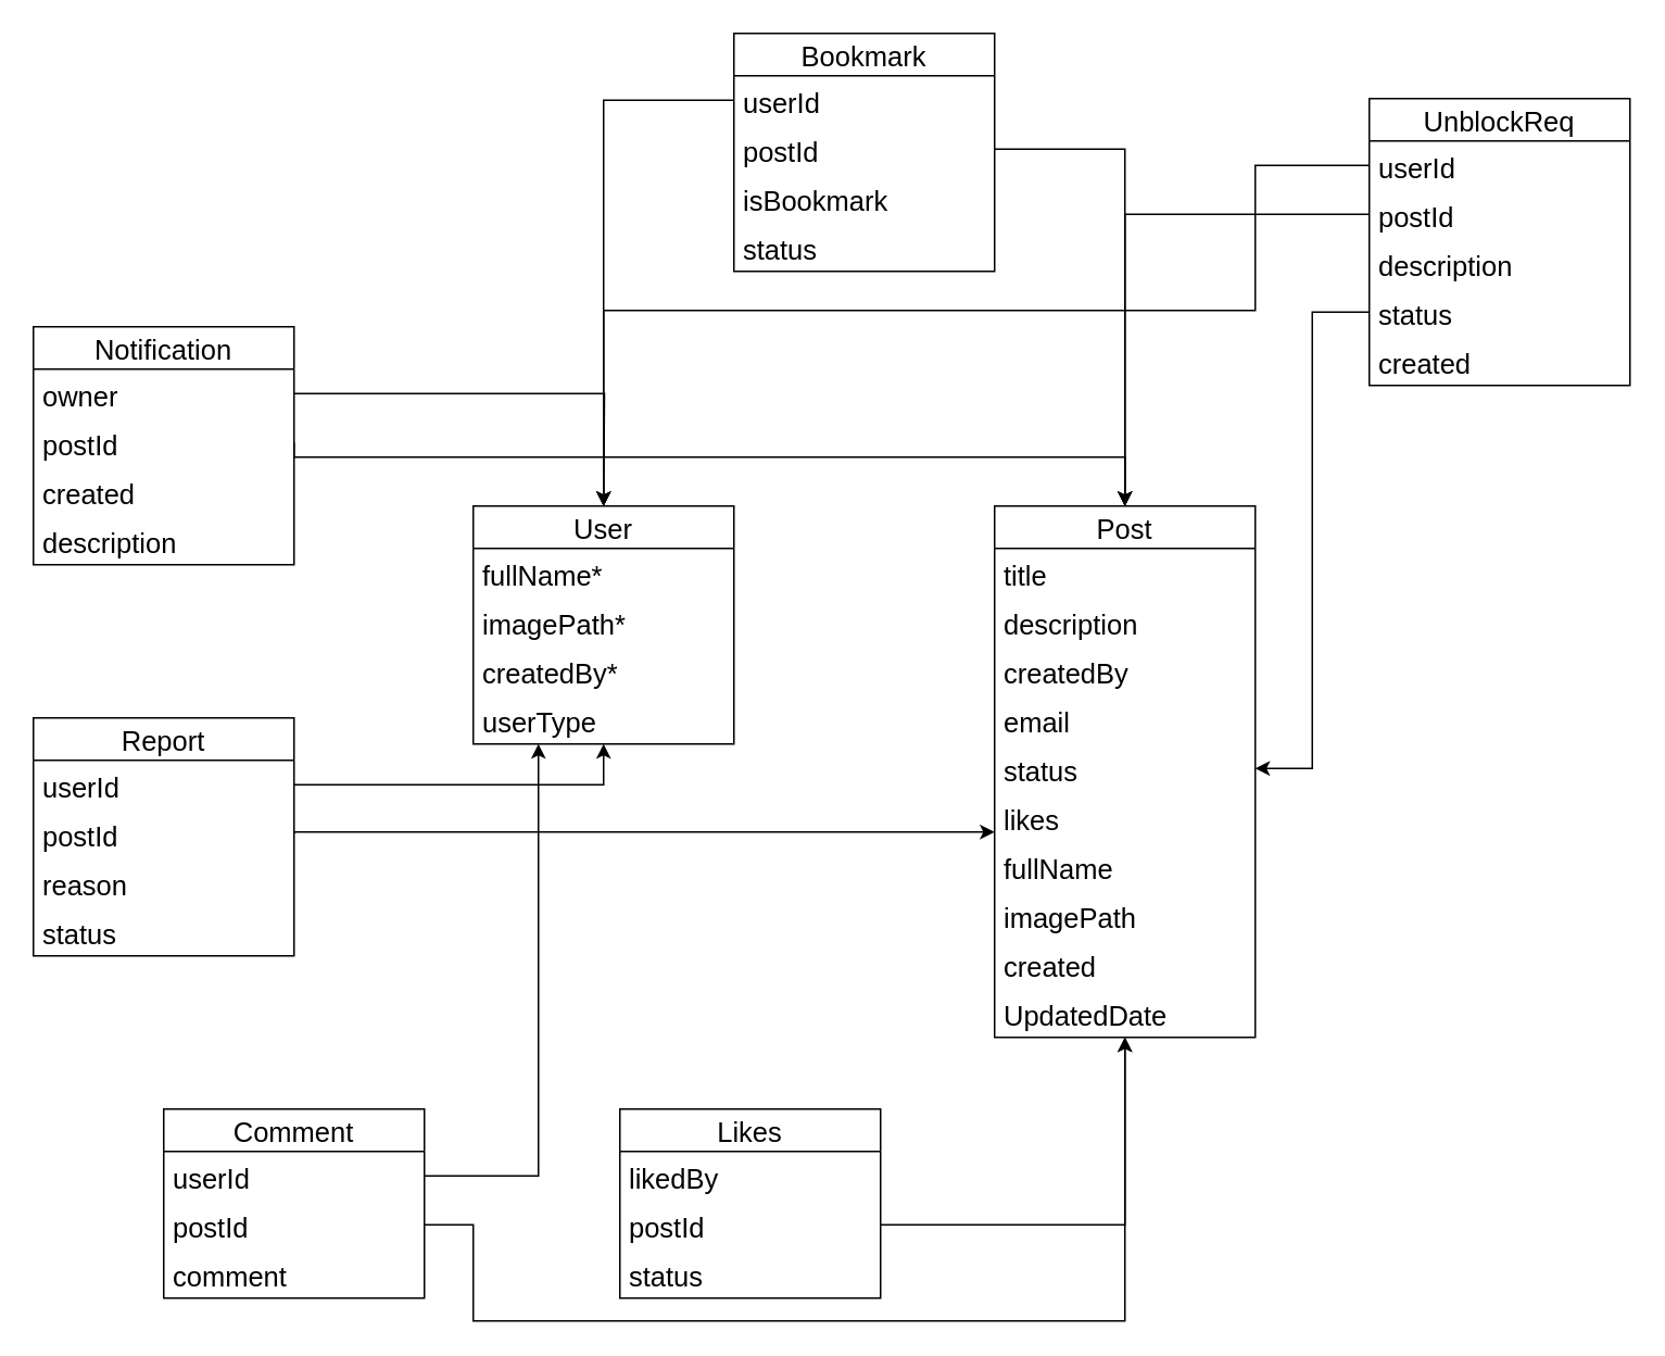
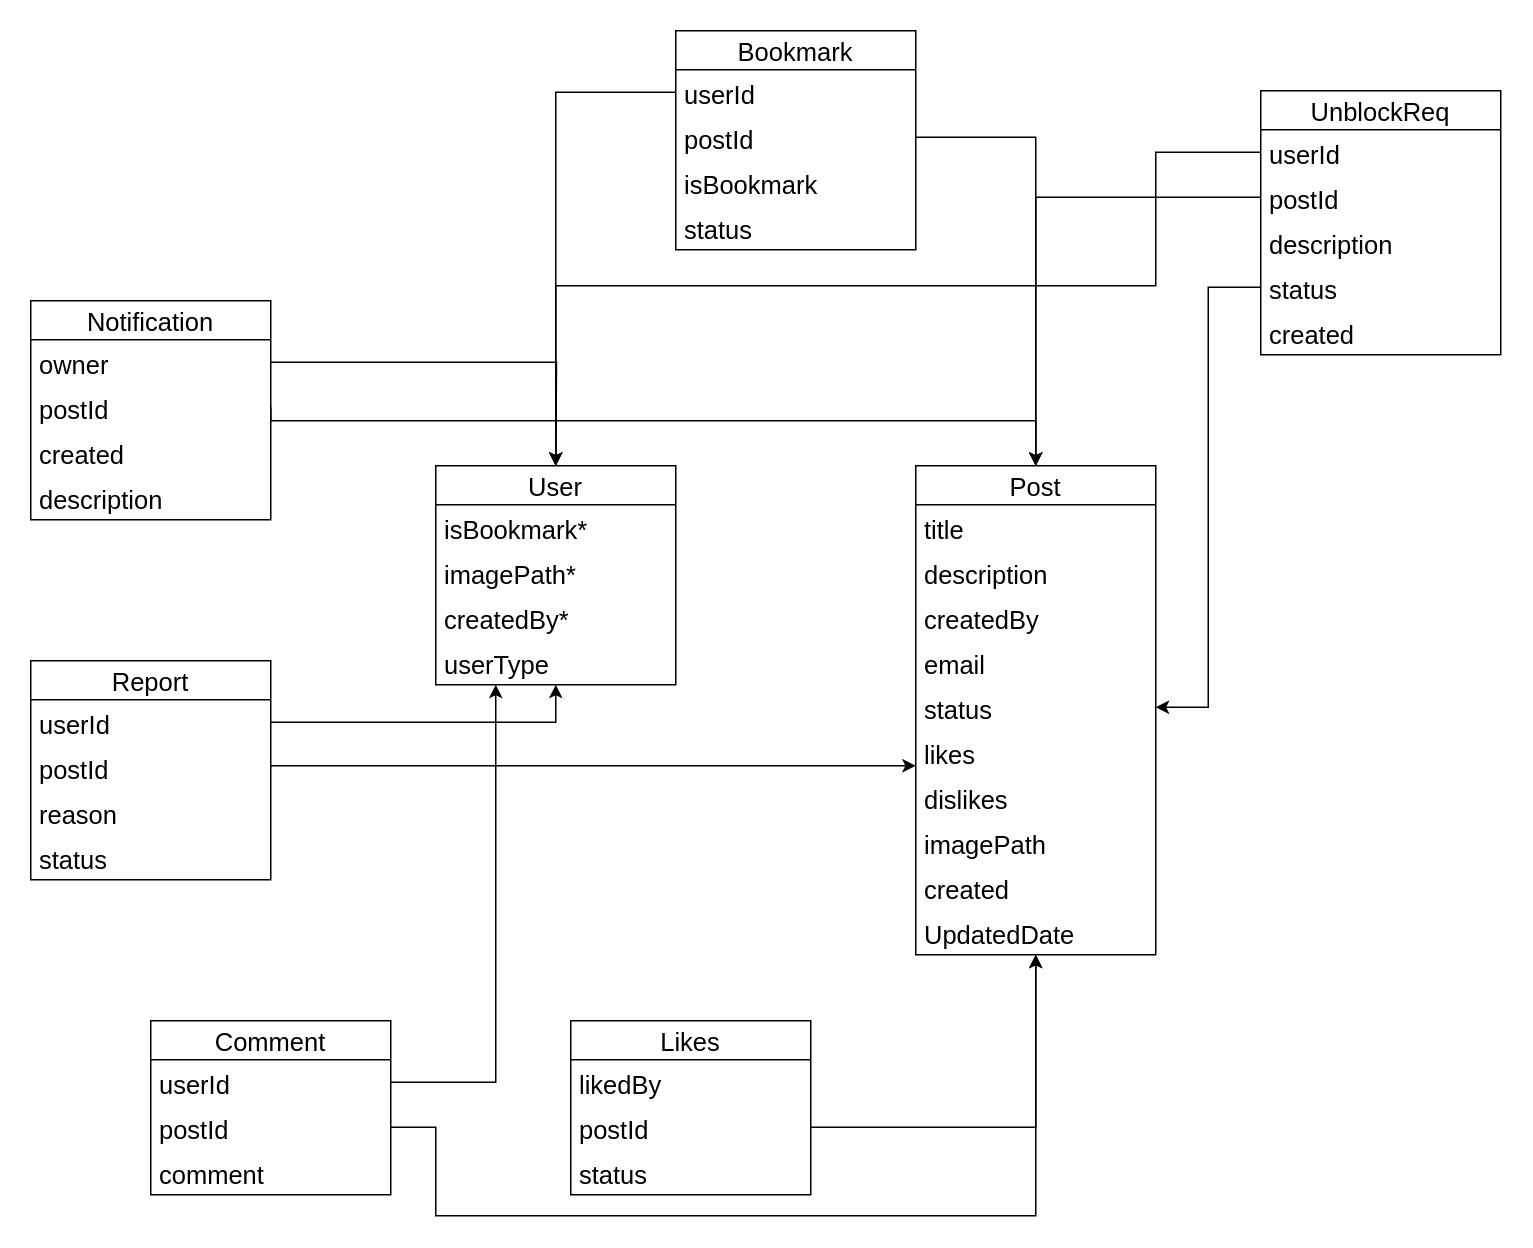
  <mxCell id="0" />
  <mxCell id="1" parent="0" />
  <mxCell id="2" value="User" style="swimlane;fontStyle=0;childLayout=stackLayout;horizontal=1;startSize=26;horizontalStack=0;resizeParent=1;resizeParentMax=0;resizeLast=0;collapsible=1;marginBottom=0;align=center;fontSize=17;strokeWidth=1;" vertex="1" parent="1"><mxGeometry x="290" y="310" width="160" height="146" as="geometry" /></mxCell>
- <mxCell id="3" value="fullName*" style="text;strokeColor=none;fillColor=none;spacingLeft=4;spacingRight=4;overflow=hidden;rotatable=0;points=[[0,0.5],[1,0.5]];portConstraint=eastwest;fontSize=17;strokeWidth=1;" vertex="1" parent="2"><mxGeometry y="26" width="160" height="30" as="geometry" /></mxCell>
+ <mxCell id="3" value="isBookmark*" style="text;strokeColor=none;fillColor=none;spacingLeft=4;spacingRight=4;overflow=hidden;rotatable=0;points=[[0,0.5],[1,0.5]];portConstraint=eastwest;fontSize=17;strokeWidth=1;" vertex="1" parent="2"><mxGeometry y="26" width="160" height="30" as="geometry" /></mxCell>
  <mxCell id="4" value="imagePath*" style="text;strokeColor=none;fillColor=none;spacingLeft=4;spacingRight=4;overflow=hidden;rotatable=0;points=[[0,0.5],[1,0.5]];portConstraint=eastwest;fontSize=17;strokeWidth=1;" vertex="1" parent="2"><mxGeometry y="56" width="160" height="30" as="geometry" /></mxCell>
  <mxCell id="5" value="createdBy*" style="text;strokeColor=none;fillColor=none;spacingLeft=4;spacingRight=4;overflow=hidden;rotatable=0;points=[[0,0.5],[1,0.5]];portConstraint=eastwest;fontSize=17;strokeWidth=1;" vertex="1" parent="2"><mxGeometry y="86" width="160" height="30" as="geometry" /></mxCell>
  <mxCell id="6" value="userType" style="text;strokeColor=none;fillColor=none;spacingLeft=4;spacingRight=4;overflow=hidden;rotatable=0;points=[[0,0.5],[1,0.5]];portConstraint=eastwest;fontSize=17;strokeWidth=1;" vertex="1" parent="2"><mxGeometry y="116" width="160" height="30" as="geometry" /></mxCell>
  <mxCell id="7" value="Post" style="swimlane;fontStyle=0;childLayout=stackLayout;horizontal=1;startSize=26;horizontalStack=0;resizeParent=1;resizeParentMax=0;resizeLast=0;collapsible=1;marginBottom=0;align=center;fontSize=17;strokeWidth=1;labelBackgroundColor=none;" vertex="1" parent="1"><mxGeometry x="610" y="310" width="160" height="326" as="geometry" /></mxCell>
  <mxCell id="8" value="title" style="text;strokeColor=none;fillColor=none;spacingLeft=4;spacingRight=4;overflow=hidden;rotatable=0;points=[[0,0.5],[1,0.5]];portConstraint=eastwest;fontSize=17;strokeWidth=1;" vertex="1" parent="7"><mxGeometry y="26" width="160" height="30" as="geometry" /></mxCell>
  <mxCell id="9" value="description" style="text;strokeColor=none;fillColor=none;spacingLeft=4;spacingRight=4;overflow=hidden;rotatable=0;points=[[0,0.5],[1,0.5]];portConstraint=eastwest;fontSize=17;strokeWidth=1;" vertex="1" parent="7"><mxGeometry y="56" width="160" height="30" as="geometry" /></mxCell>
  <mxCell id="10" value="createdBy" style="text;strokeColor=none;fillColor=none;spacingLeft=4;spacingRight=4;overflow=hidden;rotatable=0;points=[[0,0.5],[1,0.5]];portConstraint=eastwest;fontSize=17;strokeWidth=1;" vertex="1" parent="7"><mxGeometry y="86" width="160" height="30" as="geometry" /></mxCell>
  <mxCell id="11" value="email" style="text;strokeColor=none;fillColor=none;spacingLeft=4;spacingRight=4;overflow=hidden;rotatable=0;points=[[0,0.5],[1,0.5]];portConstraint=eastwest;fontSize=17;strokeWidth=1;" vertex="1" parent="7"><mxGeometry y="116" width="160" height="30" as="geometry" /></mxCell>
  <mxCell id="12" value="status" style="text;strokeColor=none;fillColor=none;spacingLeft=4;spacingRight=4;overflow=hidden;rotatable=0;points=[[0,0.5],[1,0.5]];portConstraint=eastwest;fontSize=17;strokeWidth=1;" vertex="1" parent="7"><mxGeometry y="146" width="160" height="30" as="geometry" /></mxCell>
  <mxCell id="13" value="likes" style="text;strokeColor=none;fillColor=none;spacingLeft=4;spacingRight=4;overflow=hidden;rotatable=0;points=[[0,0.5],[1,0.5]];portConstraint=eastwest;fontSize=17;strokeWidth=1;" vertex="1" parent="7"><mxGeometry y="176" width="160" height="30" as="geometry" /></mxCell>
- <mxCell id="14" value="fullName" style="text;strokeColor=none;fillColor=none;spacingLeft=4;spacingRight=4;overflow=hidden;rotatable=0;points=[[0,0.5],[1,0.5]];portConstraint=eastwest;fontSize=17;strokeWidth=1;" vertex="1" parent="7"><mxGeometry y="206" width="160" height="30" as="geometry" /></mxCell>
+ <mxCell id="14" value="dislikes" style="text;strokeColor=none;fillColor=none;spacingLeft=4;spacingRight=4;overflow=hidden;rotatable=0;points=[[0,0.5],[1,0.5]];portConstraint=eastwest;fontSize=17;strokeWidth=1;" vertex="1" parent="7"><mxGeometry y="206" width="160" height="30" as="geometry" /></mxCell>
  <mxCell id="15" value="imagePath" style="text;strokeColor=none;fillColor=none;spacingLeft=4;spacingRight=4;overflow=hidden;rotatable=0;points=[[0,0.5],[1,0.5]];portConstraint=eastwest;fontSize=17;strokeWidth=1;" vertex="1" parent="7"><mxGeometry y="236" width="160" height="30" as="geometry" /></mxCell>
  <mxCell id="16" value="created" style="text;strokeColor=none;fillColor=none;spacingLeft=4;spacingRight=4;overflow=hidden;rotatable=0;points=[[0,0.5],[1,0.5]];portConstraint=eastwest;fontSize=17;strokeWidth=1;" vertex="1" parent="7"><mxGeometry y="266" width="160" height="30" as="geometry" /></mxCell>
  <mxCell id="17" value="UpdatedDate" style="text;strokeColor=none;fillColor=none;spacingLeft=4;spacingRight=4;overflow=hidden;rotatable=0;points=[[0,0.5],[1,0.5]];portConstraint=eastwest;fontSize=17;strokeWidth=1;" vertex="1" parent="7"><mxGeometry y="296" width="160" height="30" as="geometry" /></mxCell>
  <mxCell id="18" value="Likes" style="swimlane;fontStyle=0;childLayout=stackLayout;horizontal=1;startSize=26;horizontalStack=0;resizeParent=1;resizeParentMax=0;resizeLast=0;collapsible=1;marginBottom=0;align=center;fontSize=17;strokeWidth=1;" vertex="1" parent="1"><mxGeometry x="380" y="680" width="160" height="116" as="geometry" /></mxCell>
  <mxCell id="19" value="likedBy" style="text;strokeColor=none;fillColor=none;spacingLeft=4;spacingRight=4;overflow=hidden;rotatable=0;points=[[0,0.5],[1,0.5]];portConstraint=eastwest;fontSize=17;strokeWidth=1;" vertex="1" parent="18"><mxGeometry y="26" width="160" height="30" as="geometry" /></mxCell>
  <mxCell id="20" value="postId" style="text;strokeColor=none;fillColor=none;spacingLeft=4;spacingRight=4;overflow=hidden;rotatable=0;points=[[0,0.5],[1,0.5]];portConstraint=eastwest;fontSize=17;strokeWidth=1;" vertex="1" parent="18"><mxGeometry y="56" width="160" height="30" as="geometry" /></mxCell>
  <mxCell id="21" value="status" style="text;strokeColor=none;fillColor=none;spacingLeft=4;spacingRight=4;overflow=hidden;rotatable=0;points=[[0,0.5],[1,0.5]];portConstraint=eastwest;fontSize=17;strokeWidth=1;" vertex="1" parent="18"><mxGeometry y="86" width="160" height="30" as="geometry" /></mxCell>
  <mxCell id="22" value="Comment" style="swimlane;fontStyle=0;childLayout=stackLayout;horizontal=1;startSize=26;horizontalStack=0;resizeParent=1;resizeParentMax=0;resizeLast=0;collapsible=1;marginBottom=0;align=center;fontSize=17;strokeWidth=1;" vertex="1" parent="1"><mxGeometry x="100" y="680" width="160" height="116" as="geometry" /></mxCell>
  <mxCell id="23" value="userId" style="text;strokeColor=none;fillColor=none;spacingLeft=4;spacingRight=4;overflow=hidden;rotatable=0;points=[[0,0.5],[1,0.5]];portConstraint=eastwest;fontSize=17;strokeWidth=1;" vertex="1" parent="22"><mxGeometry y="26" width="160" height="30" as="geometry" /></mxCell>
  <mxCell id="24" value="postId" style="text;strokeColor=none;fillColor=none;spacingLeft=4;spacingRight=4;overflow=hidden;rotatable=0;points=[[0,0.5],[1,0.5]];portConstraint=eastwest;fontSize=17;strokeWidth=1;" vertex="1" parent="22"><mxGeometry y="56" width="160" height="30" as="geometry" /></mxCell>
  <mxCell id="25" value="comment" style="text;strokeColor=none;fillColor=none;spacingLeft=4;spacingRight=4;overflow=hidden;rotatable=0;points=[[0,0.5],[1,0.5]];portConstraint=eastwest;fontSize=17;strokeWidth=1;" vertex="1" parent="22"><mxGeometry y="86" width="160" height="30" as="geometry" /></mxCell>
  <mxCell id="26" style="edgeStyle=orthogonalEdgeStyle;rounded=0;orthogonalLoop=1;jettySize=auto;html=1;exitX=1;exitY=0.5;exitDx=0;exitDy=0;strokeWidth=1;fontSize=17;" edge="1" parent="1" source="23" target="2"><mxGeometry relative="1" as="geometry"><Array as="points"><mxPoint x="330" y="721" /></Array></mxGeometry></mxCell>
  <mxCell id="27" style="edgeStyle=orthogonalEdgeStyle;rounded=0;orthogonalLoop=1;jettySize=auto;html=1;exitX=1;exitY=0.5;exitDx=0;exitDy=0;strokeWidth=1;fontSize=17;" edge="1" parent="1" source="24" target="7"><mxGeometry relative="1" as="geometry"><Array as="points"><mxPoint x="290" y="751" /><mxPoint x="290" y="810" /><mxPoint x="690" y="810" /></Array></mxGeometry></mxCell>
  <mxCell id="28" style="edgeStyle=orthogonalEdgeStyle;rounded=0;orthogonalLoop=1;jettySize=auto;html=1;exitX=1;exitY=0.5;exitDx=0;exitDy=0;strokeWidth=1;fontSize=17;" edge="1" parent="1" source="20" target="7"><mxGeometry relative="1" as="geometry" /></mxCell>
  <mxCell id="29" value="Bookmark" style="swimlane;fontStyle=0;childLayout=stackLayout;horizontal=1;startSize=26;horizontalStack=0;resizeParent=1;resizeParentMax=0;resizeLast=0;collapsible=1;marginBottom=0;align=center;fontSize=17;strokeWidth=1;" vertex="1" parent="1"><mxGeometry x="450" y="20" width="160" height="146" as="geometry" /></mxCell>
  <mxCell id="30" value="userId" style="text;strokeColor=none;fillColor=none;spacingLeft=4;spacingRight=4;overflow=hidden;rotatable=0;points=[[0,0.5],[1,0.5]];portConstraint=eastwest;fontSize=17;strokeWidth=1;" vertex="1" parent="29"><mxGeometry y="26" width="160" height="30" as="geometry" /></mxCell>
  <mxCell id="31" value="postId" style="text;strokeColor=none;fillColor=none;spacingLeft=4;spacingRight=4;overflow=hidden;rotatable=0;points=[[0,0.5],[1,0.5]];portConstraint=eastwest;fontSize=17;strokeWidth=1;" vertex="1" parent="29"><mxGeometry y="56" width="160" height="30" as="geometry" /></mxCell>
  <mxCell id="32" value="isBookmark" style="text;strokeColor=none;fillColor=none;spacingLeft=4;spacingRight=4;overflow=hidden;rotatable=0;points=[[0,0.5],[1,0.5]];portConstraint=eastwest;fontSize=17;strokeWidth=1;" vertex="1" parent="29"><mxGeometry y="86" width="160" height="30" as="geometry" /></mxCell>
  <mxCell id="33" value="status" style="text;strokeColor=none;fillColor=none;spacingLeft=4;spacingRight=4;overflow=hidden;rotatable=0;points=[[0,0.5],[1,0.5]];portConstraint=eastwest;fontSize=17;strokeWidth=1;" vertex="1" parent="29"><mxGeometry y="116" width="160" height="30" as="geometry" /></mxCell>
  <mxCell id="34" style="edgeStyle=orthogonalEdgeStyle;rounded=0;orthogonalLoop=1;jettySize=auto;html=1;exitX=1;exitY=0.5;exitDx=0;exitDy=0;strokeWidth=1;fontSize=17;" edge="1" parent="1" source="31" target="7"><mxGeometry relative="1" as="geometry" /></mxCell>
  <mxCell id="35" style="edgeStyle=orthogonalEdgeStyle;rounded=0;orthogonalLoop=1;jettySize=auto;html=1;exitX=0;exitY=0.5;exitDx=0;exitDy=0;strokeWidth=1;fontSize=17;" edge="1" parent="1" source="30" target="2"><mxGeometry relative="1" as="geometry" /></mxCell>
  <mxCell id="36" value="Notification" style="swimlane;fontStyle=0;childLayout=stackLayout;horizontal=1;startSize=26;horizontalStack=0;resizeParent=1;resizeParentMax=0;resizeLast=0;collapsible=1;marginBottom=0;align=center;fontSize=17;strokeWidth=1;" vertex="1" parent="1"><mxGeometry x="20" y="200" width="160" height="146" as="geometry" /></mxCell>
  <mxCell id="37" value="owner            " style="text;strokeColor=none;fillColor=none;spacingLeft=4;spacingRight=4;overflow=hidden;rotatable=0;points=[[0,0.5],[1,0.5]];portConstraint=eastwest;fontSize=17;strokeWidth=1;" vertex="1" parent="36"><mxGeometry y="26" width="160" height="30" as="geometry" /></mxCell>
  <mxCell id="38" value="postId" style="text;strokeColor=none;fillColor=none;spacingLeft=4;spacingRight=4;overflow=hidden;rotatable=0;points=[[0,0.5],[1,0.5]];portConstraint=eastwest;fontSize=17;strokeWidth=1;" vertex="1" parent="36"><mxGeometry y="56" width="160" height="30" as="geometry" /></mxCell>
  <mxCell id="39" value="created" style="text;strokeColor=none;fillColor=none;spacingLeft=4;spacingRight=4;overflow=hidden;rotatable=0;points=[[0,0.5],[1,0.5]];portConstraint=eastwest;fontSize=17;strokeWidth=1;" vertex="1" parent="36"><mxGeometry y="86" width="160" height="30" as="geometry" /></mxCell>
  <mxCell id="40" value="description" style="text;strokeColor=none;fillColor=none;spacingLeft=4;spacingRight=4;overflow=hidden;rotatable=0;points=[[0,0.5],[1,0.5]];portConstraint=eastwest;fontSize=17;strokeWidth=1;" vertex="1" parent="36"><mxGeometry y="116" width="160" height="30" as="geometry" /></mxCell>
  <mxCell id="41" style="edgeStyle=orthogonalEdgeStyle;rounded=0;orthogonalLoop=1;jettySize=auto;html=1;exitX=1;exitY=0.5;exitDx=0;exitDy=0;entryX=0.5;entryY=0;entryDx=0;entryDy=0;strokeWidth=1;fontSize=17;" edge="1" parent="1" source="38" target="7"><mxGeometry relative="1" as="geometry"><Array as="points"><mxPoint x="180" y="280" /><mxPoint x="690" y="280" /></Array></mxGeometry></mxCell>
  <mxCell id="42" style="edgeStyle=orthogonalEdgeStyle;rounded=0;orthogonalLoop=1;jettySize=auto;html=1;exitX=1;exitY=0.5;exitDx=0;exitDy=0;strokeWidth=1;fontSize=17;" edge="1" parent="1" source="37"><mxGeometry relative="1" as="geometry"><mxPoint x="370" y="310" as="targetPoint" /></mxGeometry></mxCell>
  <mxCell id="43" value="UnblockReq" style="swimlane;fontStyle=0;childLayout=stackLayout;horizontal=1;startSize=26;horizontalStack=0;resizeParent=1;resizeParentMax=0;resizeLast=0;collapsible=1;marginBottom=0;align=center;fontSize=17;strokeWidth=1;" vertex="1" parent="1"><mxGeometry x="840" y="60" width="160" height="176" as="geometry" /></mxCell>
  <mxCell id="44" value="userId" style="text;strokeColor=none;fillColor=none;spacingLeft=4;spacingRight=4;overflow=hidden;rotatable=0;points=[[0,0.5],[1,0.5]];portConstraint=eastwest;fontSize=17;strokeWidth=1;" vertex="1" parent="43"><mxGeometry y="26" width="160" height="30" as="geometry" /></mxCell>
  <mxCell id="45" value="postId" style="text;strokeColor=none;fillColor=none;spacingLeft=4;spacingRight=4;overflow=hidden;rotatable=0;points=[[0,0.5],[1,0.5]];portConstraint=eastwest;fontSize=17;strokeWidth=1;" vertex="1" parent="43"><mxGeometry y="56" width="160" height="30" as="geometry" /></mxCell>
  <mxCell id="46" value="description" style="text;strokeColor=none;fillColor=none;spacingLeft=4;spacingRight=4;overflow=hidden;rotatable=0;points=[[0,0.5],[1,0.5]];portConstraint=eastwest;fontSize=17;strokeWidth=1;" vertex="1" parent="43"><mxGeometry y="86" width="160" height="30" as="geometry" /></mxCell>
  <mxCell id="47" value="status" style="text;strokeColor=none;fillColor=none;spacingLeft=4;spacingRight=4;overflow=hidden;rotatable=0;points=[[0,0.5],[1,0.5]];portConstraint=eastwest;fontSize=17;strokeWidth=1;" vertex="1" parent="43"><mxGeometry y="116" width="160" height="30" as="geometry" /></mxCell>
  <mxCell id="48" value="created" style="text;strokeColor=none;fillColor=none;spacingLeft=4;spacingRight=4;overflow=hidden;rotatable=0;points=[[0,0.5],[1,0.5]];portConstraint=eastwest;fontSize=17;strokeWidth=1;" vertex="1" parent="43"><mxGeometry y="146" width="160" height="30" as="geometry" /></mxCell>
  <mxCell id="49" style="edgeStyle=orthogonalEdgeStyle;rounded=0;orthogonalLoop=1;jettySize=auto;html=1;exitX=0;exitY=0.5;exitDx=0;exitDy=0;entryX=0.5;entryY=0;entryDx=0;entryDy=0;strokeWidth=1;fontSize=17;" edge="1" parent="1" source="44" target="2"><mxGeometry relative="1" as="geometry"><Array as="points"><mxPoint x="770" y="101" /><mxPoint x="770" y="190" /><mxPoint x="370" y="190" /></Array></mxGeometry></mxCell>
  <mxCell id="50" style="edgeStyle=orthogonalEdgeStyle;rounded=0;orthogonalLoop=1;jettySize=auto;html=1;exitX=0;exitY=0.5;exitDx=0;exitDy=0;strokeWidth=1;fontSize=17;" edge="1" parent="1" source="45" target="7"><mxGeometry relative="1" as="geometry" /></mxCell>
  <mxCell id="51" style="edgeStyle=orthogonalEdgeStyle;rounded=0;orthogonalLoop=1;jettySize=auto;html=1;exitX=0;exitY=0.5;exitDx=0;exitDy=0;entryX=1;entryY=0.5;entryDx=0;entryDy=0;strokeWidth=1;fontSize=17;" edge="1" parent="1" source="47" target="12"><mxGeometry relative="1" as="geometry" /></mxCell>
  <mxCell id="52" value="Report" style="swimlane;fontStyle=0;childLayout=stackLayout;horizontal=1;startSize=26;horizontalStack=0;resizeParent=1;resizeParentMax=0;resizeLast=0;collapsible=1;marginBottom=0;align=center;fontSize=17;strokeWidth=1;" vertex="1" parent="1"><mxGeometry x="20" y="440" width="160" height="146" as="geometry" /></mxCell>
  <mxCell id="53" value="userId" style="text;strokeColor=none;fillColor=none;spacingLeft=4;spacingRight=4;overflow=hidden;rotatable=0;points=[[0,0.5],[1,0.5]];portConstraint=eastwest;fontSize=17;strokeWidth=1;" vertex="1" parent="52"><mxGeometry y="26" width="160" height="30" as="geometry" /></mxCell>
  <mxCell id="54" value="postId" style="text;strokeColor=none;fillColor=none;spacingLeft=4;spacingRight=4;overflow=hidden;rotatable=0;points=[[0,0.5],[1,0.5]];portConstraint=eastwest;fontSize=17;strokeWidth=1;" vertex="1" parent="52"><mxGeometry y="56" width="160" height="30" as="geometry" /></mxCell>
  <mxCell id="55" value="reason" style="text;strokeColor=none;fillColor=none;spacingLeft=4;spacingRight=4;overflow=hidden;rotatable=0;points=[[0,0.5],[1,0.5]];portConstraint=eastwest;fontSize=17;strokeWidth=1;" vertex="1" parent="52"><mxGeometry y="86" width="160" height="30" as="geometry" /></mxCell>
  <mxCell id="56" value="status" style="text;strokeColor=none;fillColor=none;spacingLeft=4;spacingRight=4;overflow=hidden;rotatable=0;points=[[0,0.5],[1,0.5]];portConstraint=eastwest;fontSize=17;strokeWidth=1;" vertex="1" parent="52"><mxGeometry y="116" width="160" height="30" as="geometry" /></mxCell>
  <mxCell id="57" style="edgeStyle=orthogonalEdgeStyle;rounded=0;orthogonalLoop=1;jettySize=auto;html=1;exitX=1;exitY=0.5;exitDx=0;exitDy=0;strokeWidth=1;fontSize=17;" edge="1" parent="1" source="53" target="2"><mxGeometry relative="1" as="geometry" /></mxCell>
  <mxCell id="58" style="edgeStyle=orthogonalEdgeStyle;rounded=0;orthogonalLoop=1;jettySize=auto;html=1;exitX=1;exitY=0.5;exitDx=0;exitDy=0;strokeWidth=1;fontSize=17;" edge="1" parent="1" source="54" target="7"><mxGeometry relative="1" as="geometry"><Array as="points"><mxPoint x="510" y="510" /><mxPoint x="510" y="510" /></Array></mxGeometry></mxCell>
